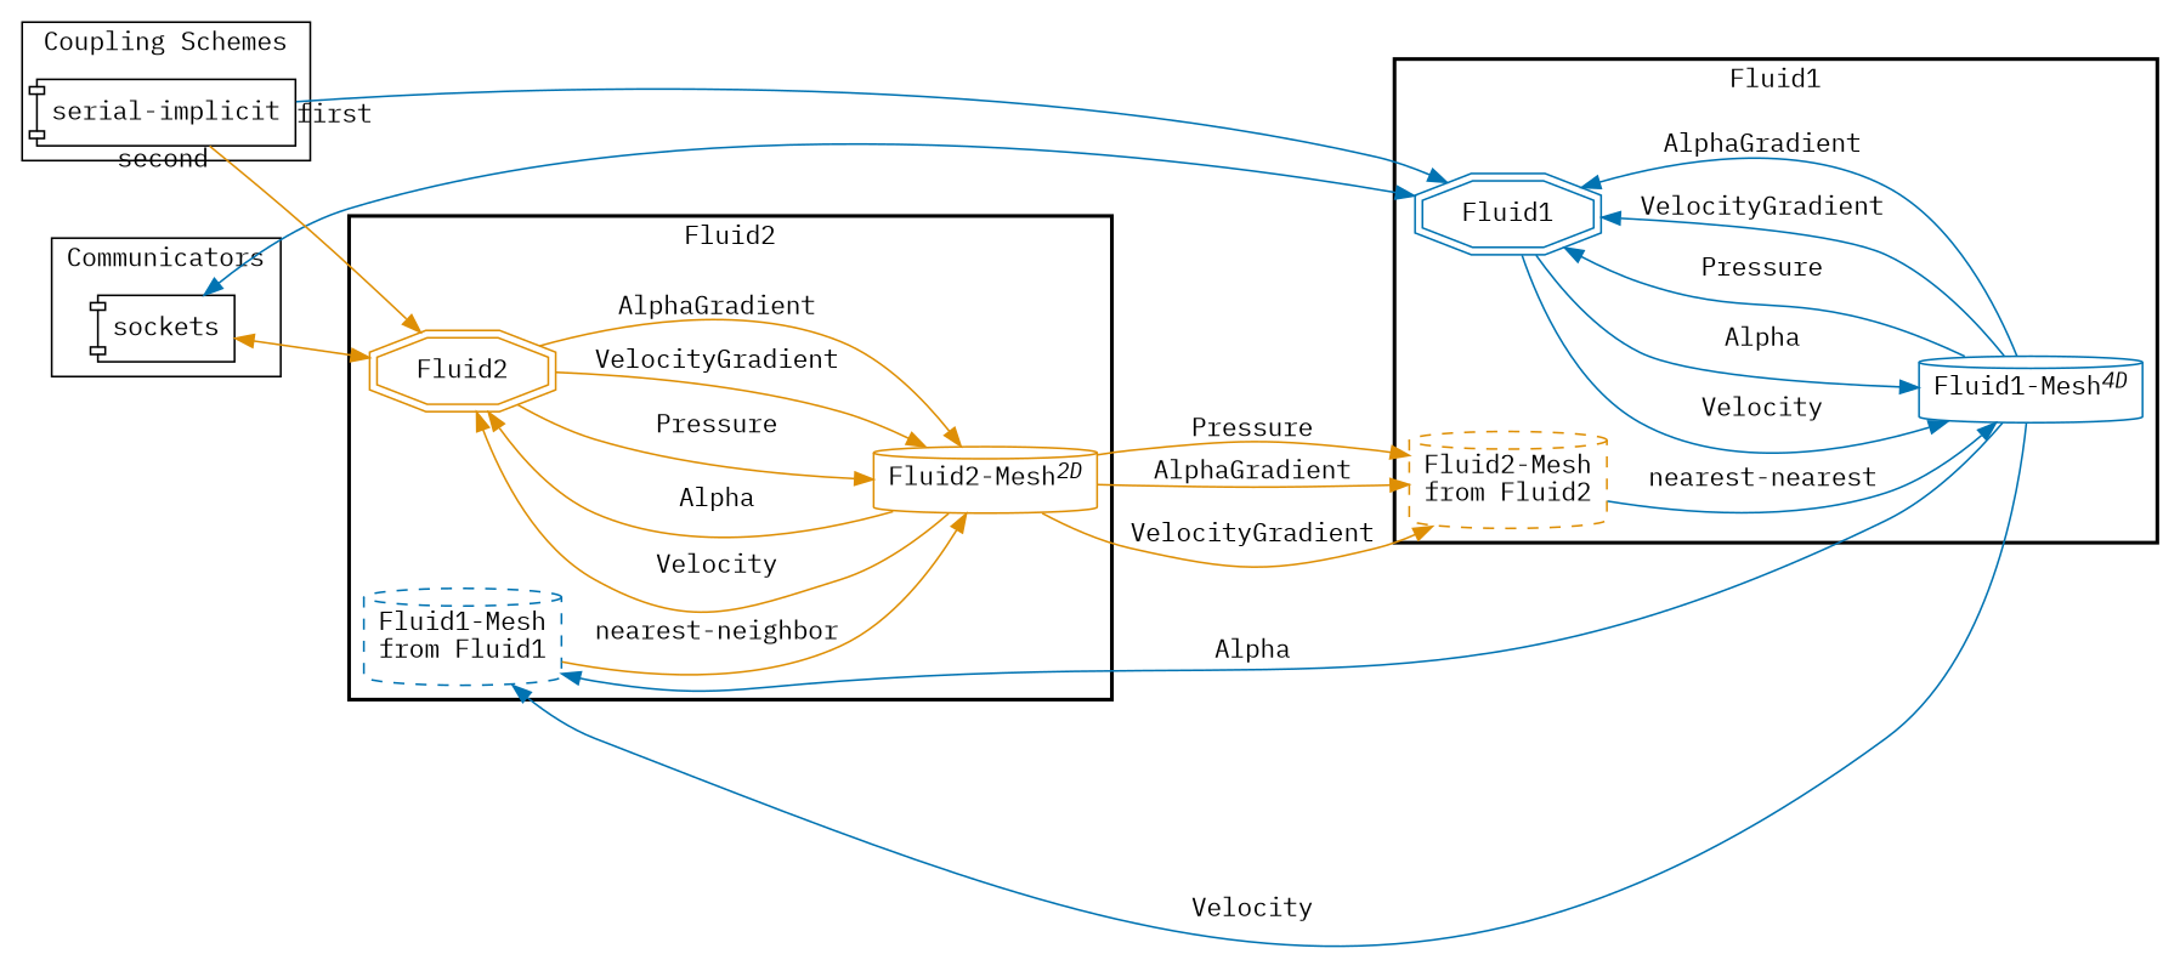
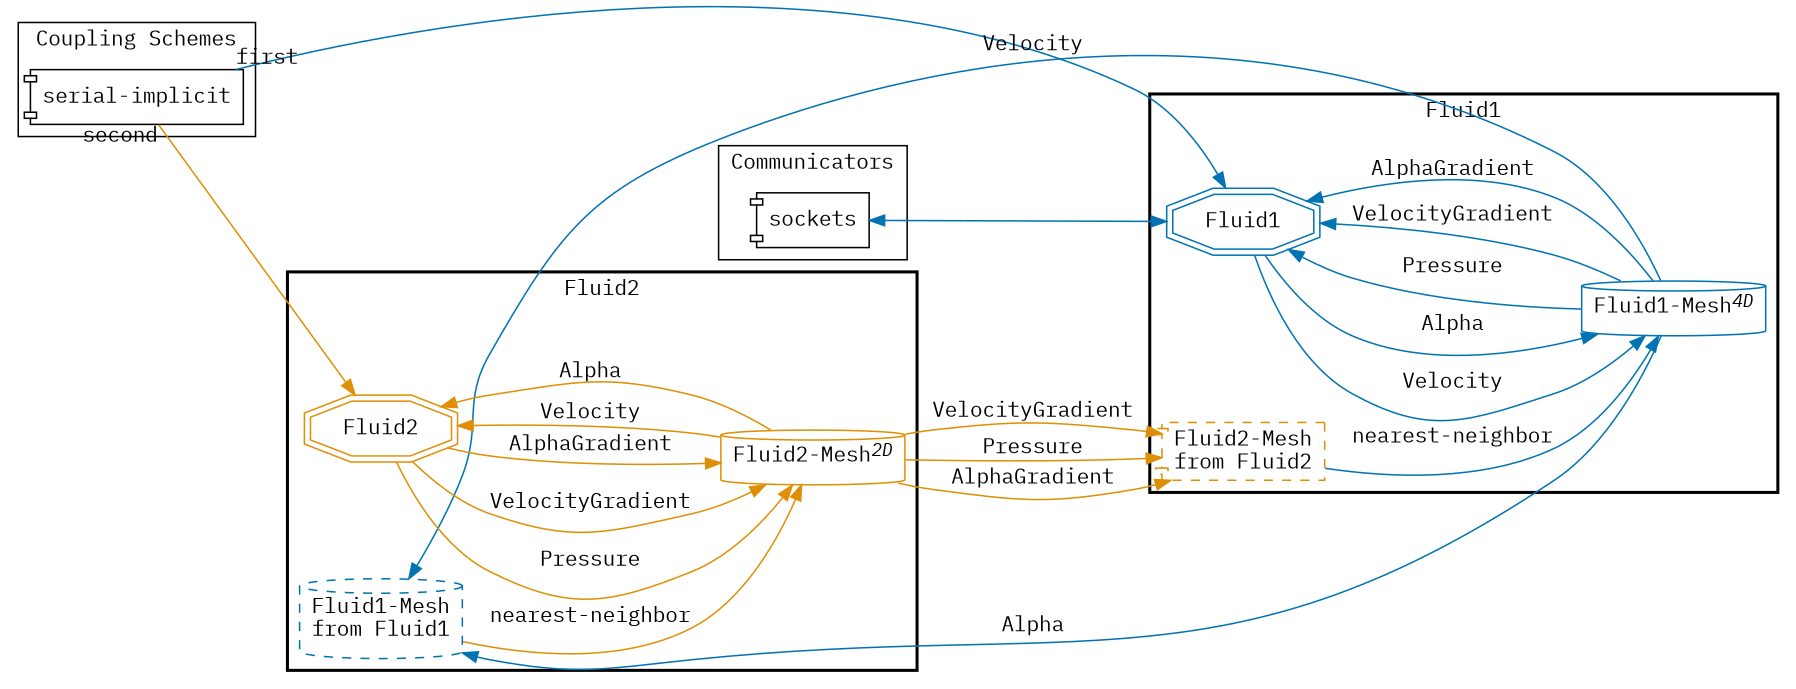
  digraph {
    compound=True
    fontname="IBM Plex Mono"
    rankdir=LR
    splines=true
    node [fontname="IBM Plex Mono" shape=cylinder color="#0173B2"]
    edge [color="#DE8F05" fontname="IBM Plex Mono"]
    n1 [label=sockets shape=component color=""]
    n2 [label="serial-implicit" shape=component color=""]
    Fluid1 [shape=doubleoctagon]
    n4 [label=<Fluid1-Mesh<SUP><I>4D</I></SUP>>]
-   n5 [color="#DE8F05" label="Fluid2-Mesh\nfrom Fluid2" style=dashed]
+   n5 [color="#DE8F05" label="Fluid2-Mesh\nfrom Fluid2" shape=component style=dashed]
    Fluid2 [color="#DE8F05" shape=doubleoctagon]
    n7 [color="#DE8F05" label=<Fluid2-Mesh<SUP><I>2D</I></SUP>>]
    n8 [label="Fluid1-Mesh\nfrom Fluid1" style=dashed]
    subgraph cluster_1 {
      label=Communicators
      n1
    }
    subgraph cluster_2 {
      label="Coupling Schemes"
      n2
    }
    subgraph cluster_3 {
      label=Fluid1
      style=bold
      Fluid1
      n4
      n5
    }
    subgraph cluster_4 {
      label=Fluid2
      style=bold
      Fluid2
      n7
      n8
    }
    n1 -> Fluid1 [color="#0173B2" dir=both]
-   n1 -> Fluid2 [dir=both]
    n2 -> Fluid1 [color="#0173B2" taillabel=first]
    n2 -> Fluid2 [taillabel=second]
    Fluid1 -> n4 [color="#0173B2" label=Velocity]
    Fluid1 -> n4 [color="#0173B2" label=Alpha]
    n4 -> Fluid1 [color="#0173B2" label=Pressure]
    n4 -> Fluid1 [color="#0173B2" label=VelocityGradient]
    n4 -> Fluid1 [color="#0173B2" label=AlphaGradient]
    n4 -> n8 [color="#0173B2" label=Velocity]
    n4 -> n8 [color="#0173B2" label=Alpha]
-   n5 -> n4 [color="#0173B2" label="nearest-nearest"]
+   n5 -> n4 [color="#0173B2" label="nearest-neighbor"]
    Fluid2 -> n7 [label=Pressure]
    Fluid2 -> n7 [label=VelocityGradient]
    Fluid2 -> n7 [label=AlphaGradient]
    n7 -> n5 [label=VelocityGradient]
    n7 -> n5 [label=Pressure]
    n7 -> n5 [label=AlphaGradient]
    n7 -> Fluid2 [label=Velocity]
    n7 -> Fluid2 [label=Alpha]
    n8 -> n7 [label="nearest-neighbor"]
  }
